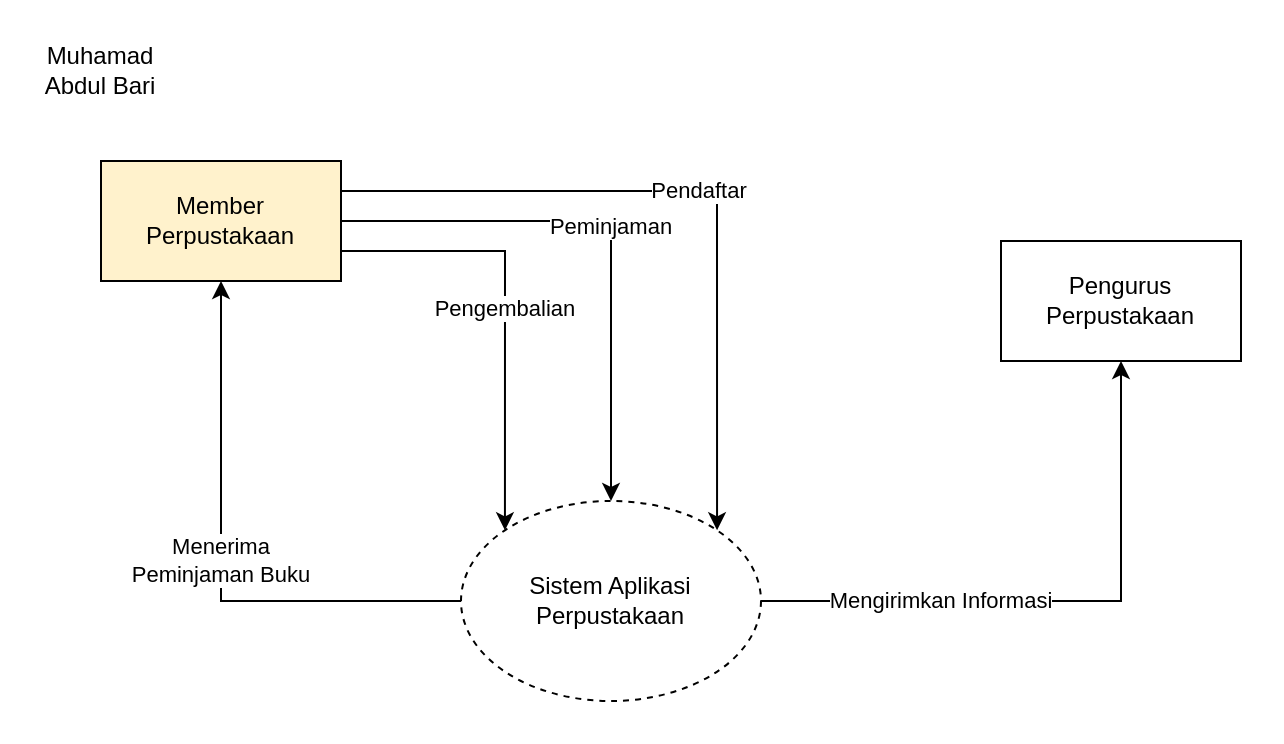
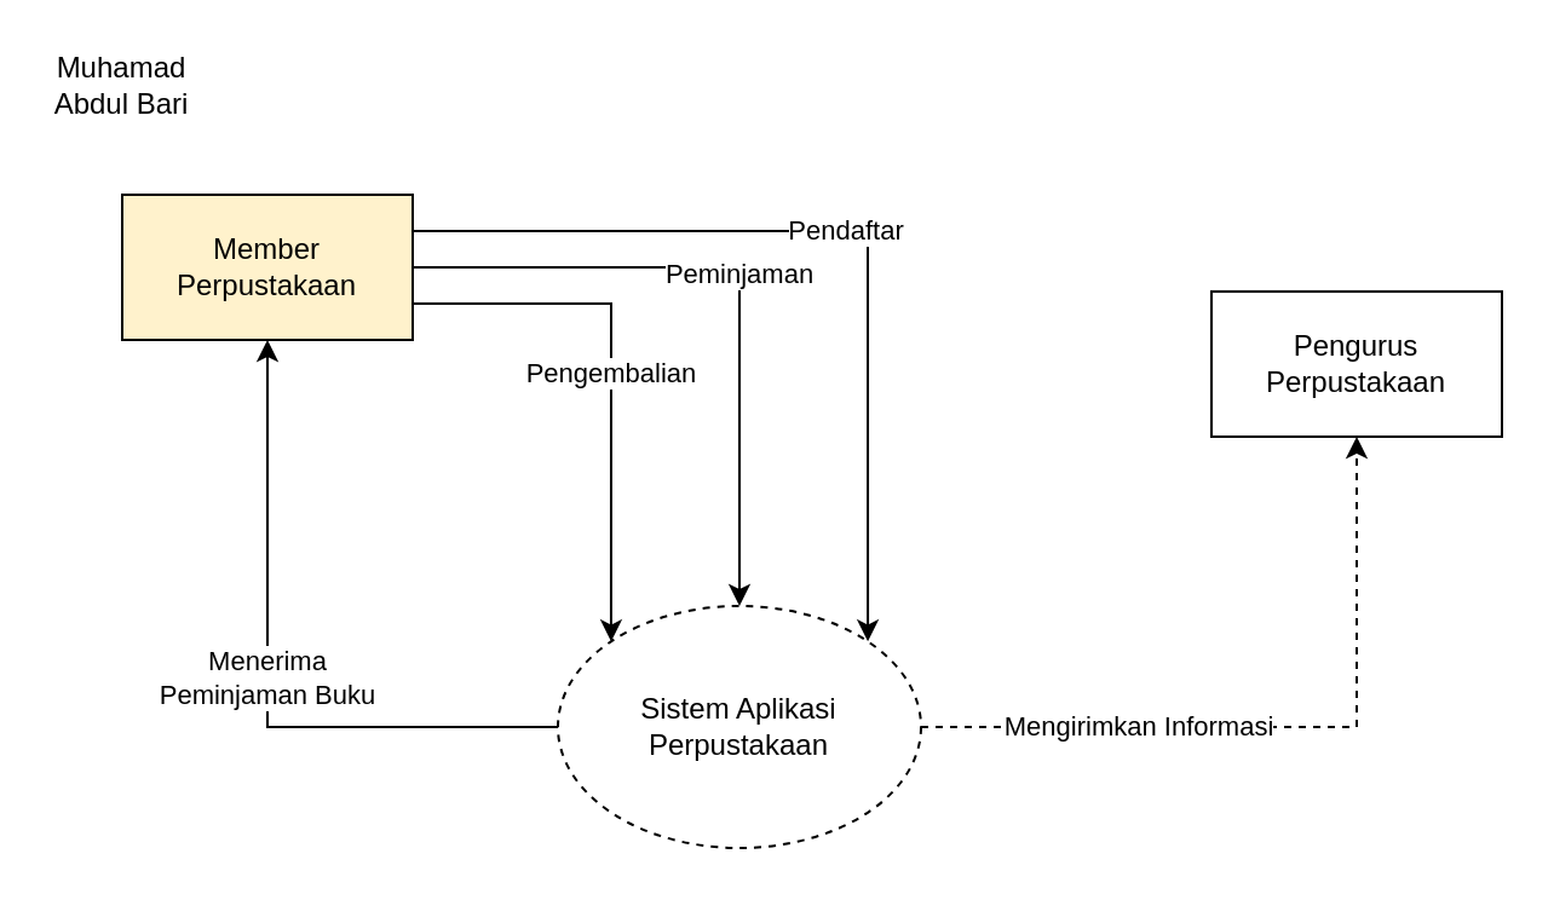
  <mxCell id="0" />
  <mxCell id="1" parent="0" />
  <mxCell id="2" value="Pendaftar" style="edgeStyle=orthogonalEdgeStyle;rounded=0;orthogonalLoop=1;jettySize=auto;html=1;exitX=1;exitY=0.25;exitDx=0;exitDy=0;entryX=1;entryY=0;entryDx=0;entryDy=0;" edge="1" parent="1" source="5" target="9"><mxGeometry relative="1" as="geometry" /></mxCell>
  <mxCell id="3" value="Peminjaman" style="edgeStyle=orthogonalEdgeStyle;rounded=0;orthogonalLoop=1;jettySize=auto;html=1;entryX=0.5;entryY=0;entryDx=0;entryDy=0;" edge="1" parent="1" source="5" target="9"><mxGeometry relative="1" as="geometry" /></mxCell>
  <mxCell id="4" value="Pengembalian" style="edgeStyle=orthogonalEdgeStyle;rounded=0;orthogonalLoop=1;jettySize=auto;html=1;exitX=1;exitY=0.75;exitDx=0;exitDy=0;entryX=0;entryY=0;entryDx=0;entryDy=0;" edge="1" parent="1" source="5" target="9"><mxGeometry relative="1" as="geometry" /></mxCell>
  <mxCell id="5" value="Member Perpustakaan" style="rounded=0;whiteSpace=wrap;html=1;fillColor=#fff2cc;" vertex="1" parent="1"><mxGeometry x="50" y="80" width="120" height="60" as="geometry" /></mxCell>
  <mxCell id="6" value="Pengurus Perpustakaan" style="rounded=0;whiteSpace=wrap;html=1;" vertex="1" parent="1"><mxGeometry x="500" y="120" width="120" height="60" as="geometry" /></mxCell>
  <mxCell id="7" value="&lt;div&gt;Menerima&lt;/div&gt;&lt;div&gt;Peminjaman Buku&lt;br&gt;&lt;/div&gt;" style="edgeStyle=orthogonalEdgeStyle;rounded=0;orthogonalLoop=1;jettySize=auto;html=1;entryX=0.5;entryY=1;entryDx=0;entryDy=0;" edge="1" parent="1" source="9" target="5"><mxGeometry relative="1" as="geometry" /></mxCell>
- <mxCell id="8" value="Mengirimkan Informasi" style="edgeStyle=orthogonalEdgeStyle;rounded=0;orthogonalLoop=1;jettySize=auto;html=1;entryX=0.5;entryY=1;entryDx=0;entryDy=0;" edge="1" parent="1" source="9" target="6"><mxGeometry x="-0.4" relative="1" as="geometry"><mxPoint as="offset" /></mxGeometry></mxCell>
+ <mxCell id="8" value="Mengirimkan Informasi" style="edgeStyle=orthogonalEdgeStyle;rounded=0;orthogonalLoop=1;jettySize=auto;html=1;entryX=0.5;entryY=1;entryDx=0;entryDy=0;dashed=1;" edge="1" parent="1" source="9" target="6"><mxGeometry x="-0.4" relative="1" as="geometry"><mxPoint as="offset" /></mxGeometry></mxCell>
  <mxCell id="9" value="&lt;div&gt;Sistem Aplikasi &lt;br&gt;&lt;/div&gt;&lt;div&gt;Perpustakaan&lt;br&gt;&lt;/div&gt;" style="ellipse;whiteSpace=wrap;html=1;dashed=1;" vertex="1" parent="1"><mxGeometry x="230" y="250" width="150" height="100" as="geometry" /></mxCell>
  <mxCell id="10" value="Muhamad Abdul Bari" style="text;html=1;strokeColor=none;fillColor=none;align=center;verticalAlign=middle;whiteSpace=wrap;rounded=0;" vertex="1" parent="1"><mxGeometry x="20" y="20" width="60" height="30" as="geometry" /></mxCell>
